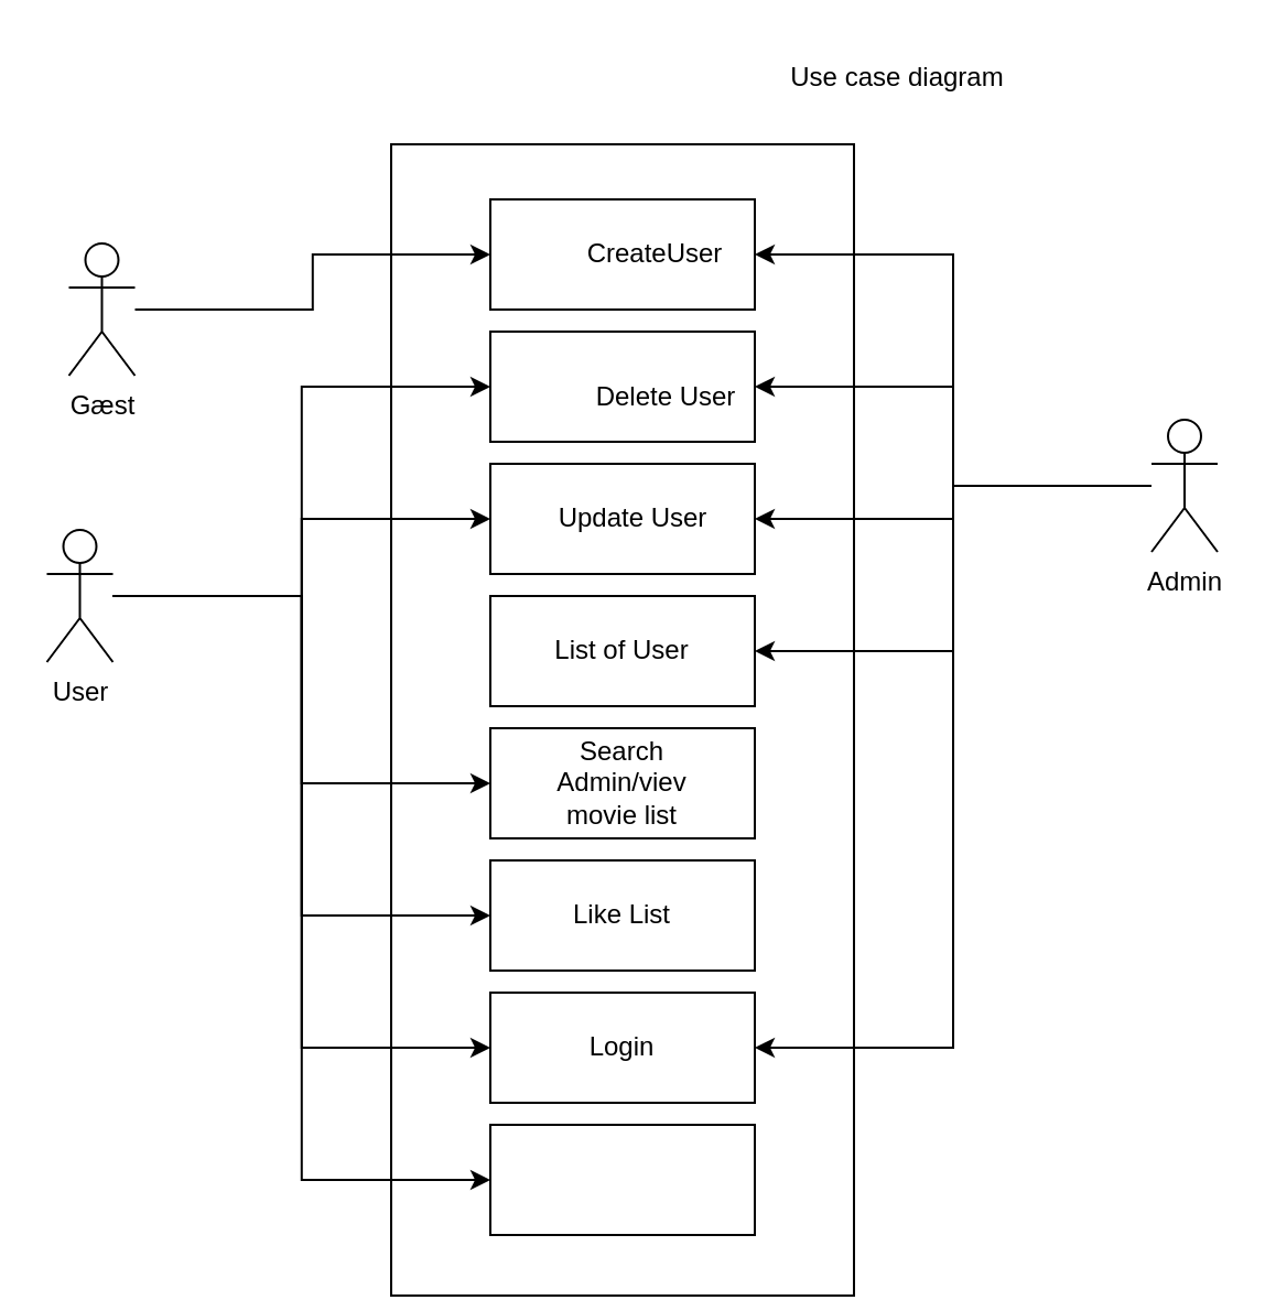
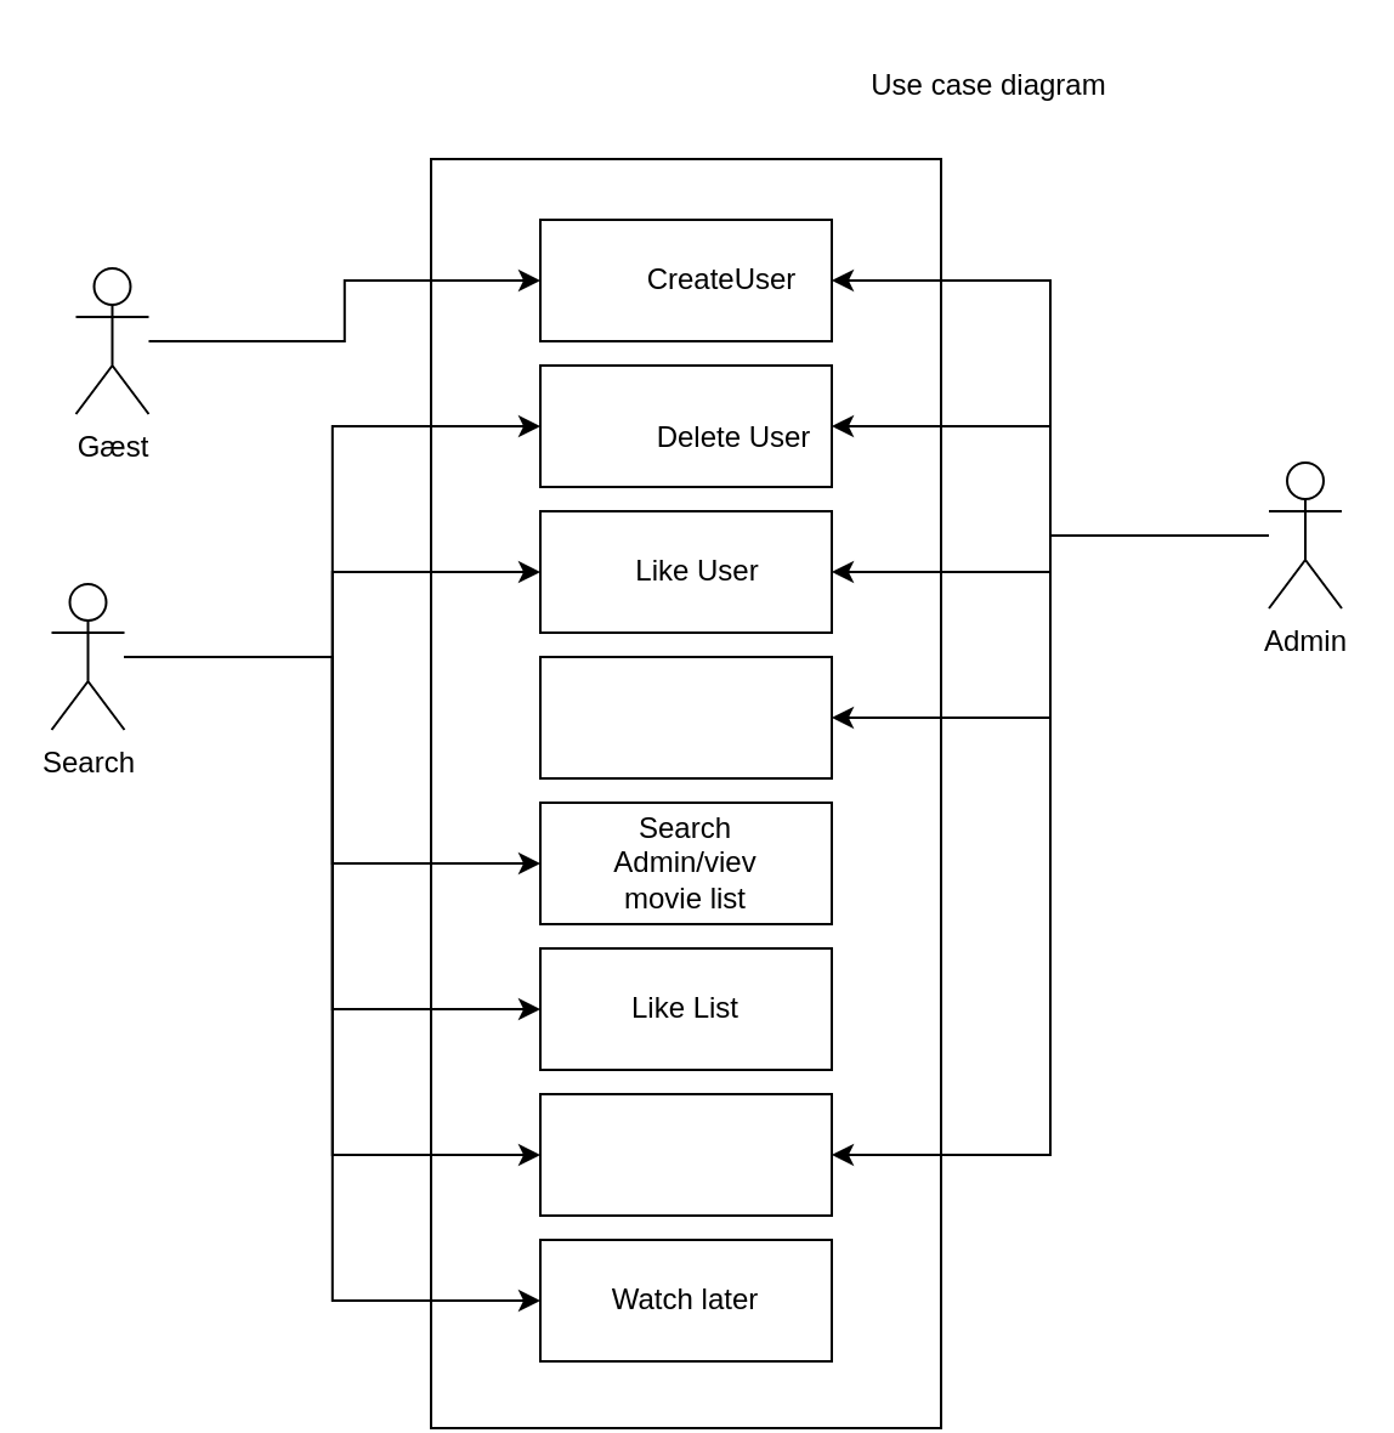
  <mxCell id="0" />
  <mxCell id="1" parent="0" />
  <mxCell id="2" value="" style="rounded=0;whiteSpace=wrap;html=1;rotation=90;" vertex="1" parent="1"><mxGeometry x="20.75" y="221.25" width="522.5" height="210" as="geometry" /></mxCell>
  <mxCell id="3" style="edgeStyle=orthogonalEdgeStyle;rounded=0;orthogonalLoop=1;jettySize=auto;html=1;entryX=0;entryY=0.5;entryDx=0;entryDy=0;" edge="1" parent="1" source="9" target="19"><mxGeometry relative="1" as="geometry" /></mxCell>
  <mxCell id="4" style="edgeStyle=orthogonalEdgeStyle;rounded=0;orthogonalLoop=1;jettySize=auto;html=1;entryX=0;entryY=0.5;entryDx=0;entryDy=0;" edge="1" parent="1" source="9" target="21"><mxGeometry relative="1" as="geometry" /></mxCell>
  <mxCell id="5" style="edgeStyle=orthogonalEdgeStyle;rounded=0;orthogonalLoop=1;jettySize=auto;html=1;entryX=0;entryY=0.5;entryDx=0;entryDy=0;" edge="1" parent="1" source="9" target="25"><mxGeometry relative="1" as="geometry" /></mxCell>
  <mxCell id="6" style="edgeStyle=orthogonalEdgeStyle;rounded=0;orthogonalLoop=1;jettySize=auto;html=1;entryX=0;entryY=0.5;entryDx=0;entryDy=0;" edge="1" parent="1" source="9" target="29"><mxGeometry relative="1" as="geometry" /></mxCell>
  <mxCell id="7" style="edgeStyle=orthogonalEdgeStyle;rounded=0;orthogonalLoop=1;jettySize=auto;html=1;entryX=0;entryY=0.5;entryDx=0;entryDy=0;" edge="1" parent="1" source="9" target="31"><mxGeometry relative="1" as="geometry" /></mxCell>
  <mxCell id="8" style="edgeStyle=orthogonalEdgeStyle;rounded=0;orthogonalLoop=1;jettySize=auto;html=1;entryX=0;entryY=0.5;entryDx=0;entryDy=0;" edge="1" parent="1" source="9" target="33"><mxGeometry relative="1" as="geometry" /></mxCell>
- <mxCell id="9" value="User&lt;br&gt;" style="shape=umlActor;verticalLabelPosition=bottom;verticalAlign=top;html=1;outlineConnect=0;" vertex="1" parent="1"><mxGeometry x="20.75" y="240" width="30" height="60" as="geometry" /></mxCell>
+ <mxCell id="9" value="Search&lt;br&gt;" style="shape=umlActor;verticalLabelPosition=bottom;verticalAlign=top;html=1;outlineConnect=0;" vertex="1" parent="1"><mxGeometry x="20.75" y="240" width="30" height="60" as="geometry" /></mxCell>
  <mxCell id="10" style="edgeStyle=orthogonalEdgeStyle;rounded=0;orthogonalLoop=1;jettySize=auto;html=1;entryX=1;entryY=0.5;entryDx=0;entryDy=0;" edge="1" parent="1" source="15" target="19"><mxGeometry relative="1" as="geometry" /></mxCell>
  <mxCell id="11" style="edgeStyle=orthogonalEdgeStyle;rounded=0;orthogonalLoop=1;jettySize=auto;html=1;entryX=1;entryY=0.5;entryDx=0;entryDy=0;" edge="1" parent="1" source="15" target="17"><mxGeometry relative="1" as="geometry" /></mxCell>
  <mxCell id="12" style="edgeStyle=orthogonalEdgeStyle;rounded=0;orthogonalLoop=1;jettySize=auto;html=1;entryX=1;entryY=0.5;entryDx=0;entryDy=0;" edge="1" parent="1" source="15" target="21"><mxGeometry relative="1" as="geometry" /></mxCell>
  <mxCell id="13" style="edgeStyle=orthogonalEdgeStyle;rounded=0;orthogonalLoop=1;jettySize=auto;html=1;entryX=1;entryY=0.5;entryDx=0;entryDy=0;" edge="1" parent="1" source="15" target="23"><mxGeometry relative="1" as="geometry" /></mxCell>
  <mxCell id="14" style="edgeStyle=orthogonalEdgeStyle;rounded=0;orthogonalLoop=1;jettySize=auto;html=1;entryX=1;entryY=0.5;entryDx=0;entryDy=0;" edge="1" parent="1" source="15" target="31"><mxGeometry relative="1" as="geometry" /></mxCell>
  <mxCell id="15" value="Admin" style="shape=umlActor;verticalLabelPosition=bottom;verticalAlign=top;html=1;outlineConnect=0;" vertex="1" parent="1"><mxGeometry x="522" y="190" width="30" height="60" as="geometry" /></mxCell>
  <mxCell id="16" value="Use case diagram" style="text;html=1;strokeColor=none;fillColor=none;align=center;verticalAlign=middle;whiteSpace=wrap;rounded=0;" vertex="1" parent="1"><mxGeometry x="357" y="20" width="100" height="30" as="geometry" /></mxCell>
  <mxCell id="17" value="" style="rounded=0;whiteSpace=wrap;html=1;" vertex="1" parent="1"><mxGeometry x="222" y="90" width="120" height="50" as="geometry" /></mxCell>
  <mxCell id="18" value="CreateUser" style="text;html=1;strokeColor=none;fillColor=none;align=center;verticalAlign=middle;whiteSpace=wrap;rounded=0;" vertex="1" parent="1"><mxGeometry x="267" y="100" width="60" height="30" as="geometry" /></mxCell>
  <mxCell id="19" value="" style="rounded=0;whiteSpace=wrap;html=1;" vertex="1" parent="1"><mxGeometry x="222" y="150" width="120" height="50" as="geometry" /></mxCell>
  <mxCell id="20" value="Delete User" style="text;html=1;strokeColor=none;fillColor=none;align=center;verticalAlign=middle;whiteSpace=wrap;rounded=0;" vertex="1" parent="1"><mxGeometry x="267" y="165" width="70" height="30" as="geometry" /></mxCell>
  <mxCell id="21" value="" style="rounded=0;whiteSpace=wrap;html=1;" vertex="1" parent="1"><mxGeometry x="222" y="210" width="120" height="50" as="geometry" /></mxCell>
- <mxCell id="22" value="Update User" style="text;html=1;strokeColor=none;fillColor=none;align=center;verticalAlign=middle;whiteSpace=wrap;rounded=0;" vertex="1" parent="1"><mxGeometry x="252" y="220" width="70" height="30" as="geometry" /></mxCell>
+ <mxCell id="22" value="Like User" style="text;html=1;strokeColor=none;fillColor=none;align=center;verticalAlign=middle;whiteSpace=wrap;rounded=0;" vertex="1" parent="1"><mxGeometry x="252" y="220" width="70" height="30" as="geometry" /></mxCell>
  <mxCell id="23" value="" style="rounded=0;whiteSpace=wrap;html=1;" vertex="1" parent="1"><mxGeometry x="222" y="270" width="120" height="50" as="geometry" /></mxCell>
- <mxCell id="24" value="List of User" style="text;html=1;strokeColor=none;fillColor=none;align=center;verticalAlign=middle;whiteSpace=wrap;rounded=0;" vertex="1" parent="1"><mxGeometry x="247" y="280" width="70" height="30" as="geometry" /></mxCell>
  <mxCell id="25" value="" style="rounded=0;whiteSpace=wrap;html=1;" vertex="1" parent="1"><mxGeometry x="222" y="330" width="120" height="50" as="geometry" /></mxCell>
  <mxCell id="26" style="edgeStyle=orthogonalEdgeStyle;rounded=0;orthogonalLoop=1;jettySize=auto;html=1;entryX=0;entryY=0.5;entryDx=0;entryDy=0;" edge="1" parent="1" source="27" target="17"><mxGeometry relative="1" as="geometry" /></mxCell>
  <mxCell id="27" value="Gæst" style="shape=umlActor;verticalLabelPosition=bottom;verticalAlign=top;html=1;outlineConnect=0;" vertex="1" parent="1"><mxGeometry x="30.75" y="110" width="30" height="60" as="geometry" /></mxCell>
  <mxCell id="28" value="Search Admin/viev movie list" style="text;html=1;strokeColor=none;fillColor=none;align=center;verticalAlign=middle;whiteSpace=wrap;rounded=0;" vertex="1" parent="1"><mxGeometry x="242" y="340" width="80" height="30" as="geometry" /></mxCell>
  <mxCell id="29" value="" style="rounded=0;whiteSpace=wrap;html=1;" vertex="1" parent="1"><mxGeometry x="222" y="390" width="120" height="50" as="geometry" /></mxCell>
  <mxCell id="30" value="Like List" style="text;html=1;strokeColor=none;fillColor=none;align=center;verticalAlign=middle;whiteSpace=wrap;rounded=0;" vertex="1" parent="1"><mxGeometry x="242" y="400" width="80" height="30" as="geometry" /></mxCell>
  <mxCell id="31" value="" style="rounded=0;whiteSpace=wrap;html=1;" vertex="1" parent="1"><mxGeometry x="222" y="450" width="120" height="50" as="geometry" /></mxCell>
- <mxCell id="32" value="Login" style="text;html=1;strokeColor=none;fillColor=none;align=center;verticalAlign=middle;whiteSpace=wrap;rounded=0;" vertex="1" parent="1"><mxGeometry x="242" y="460" width="80" height="30" as="geometry" /></mxCell>
  <mxCell id="33" value="" style="rounded=0;whiteSpace=wrap;html=1;" vertex="1" parent="1"><mxGeometry x="222" y="510" width="120" height="50" as="geometry" /></mxCell>
+ <mxCell id="34" value="Watch later" style="text;html=1;strokeColor=none;fillColor=none;align=center;verticalAlign=middle;whiteSpace=wrap;rounded=0;" vertex="1" parent="1"><mxGeometry x="242" y="520" width="80" height="30" as="geometry" /></mxCell>
